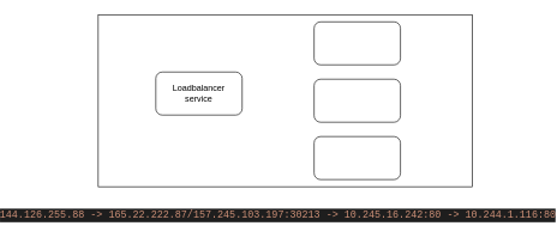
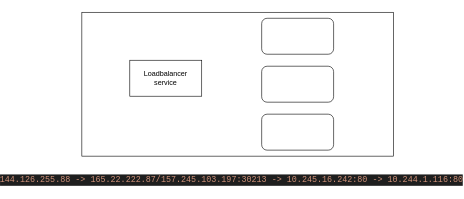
  <mxCell id="0" />
  <mxCell id="1" parent="0" />
  <mxCell id="2" value="" style="rounded=0;whiteSpace=wrap;html=1;" parent="1" vertex="1"><mxGeometry x="20" y="20" width="520" height="240" as="geometry" /></mxCell>
  <mxCell id="3" value="" style="rounded=1;whiteSpace=wrap;html=1;" parent="1" vertex="1"><mxGeometry x="320" y="30" width="120" height="60" as="geometry" /></mxCell>
  <mxCell id="4" value="" style="rounded=1;whiteSpace=wrap;html=1;" parent="1" vertex="1"><mxGeometry x="320" y="110" width="120" height="60" as="geometry" /></mxCell>
  <mxCell id="5" value="" style="rounded=1;whiteSpace=wrap;html=1;" parent="1" vertex="1"><mxGeometry x="320" y="190" width="120" height="60" as="geometry" /></mxCell>
- <mxCell id="6" value="Loadbalancer&lt;br&gt;service" style="whiteSpace=wrap;html=1;rounded=1;" parent="1" vertex="1"><mxGeometry x="100" y="100" width="120" height="60" as="geometry" /></mxCell>
+ <mxCell id="6" value="Loadbalancer&lt;br&gt;service" style="rounded=0;whiteSpace=wrap;html=1;" parent="1" vertex="1"><mxGeometry x="100" y="100" width="120" height="60" as="geometry" /></mxCell>
  <mxCell id="7" value="&lt;div style=&quot;color: rgb(212 , 212 , 212) ; background-color: rgb(30 , 30 , 30) ; font-family: &amp;#34;consolas&amp;#34; , &amp;#34;courier new&amp;#34; , monospace ; font-size: 14px ; line-height: 19px ; white-space: pre&quot;&gt;&lt;span style=&quot;color: #ce9178&quot;&gt;144.126.255.88 -&amp;gt; 165.22.222.87/157.245.103.197:30213 -&amp;gt; 10.245.16.242:80 -&amp;gt; 10.244.1.116:80&lt;/span&gt;&lt;/div&gt;" style="text;html=1;strokeColor=none;fillColor=none;align=center;verticalAlign=middle;whiteSpace=wrap;rounded=0;" parent="1" vertex="1"><mxGeometry x="20" y="290" width="500" height="20" as="geometry" /></mxCell>
